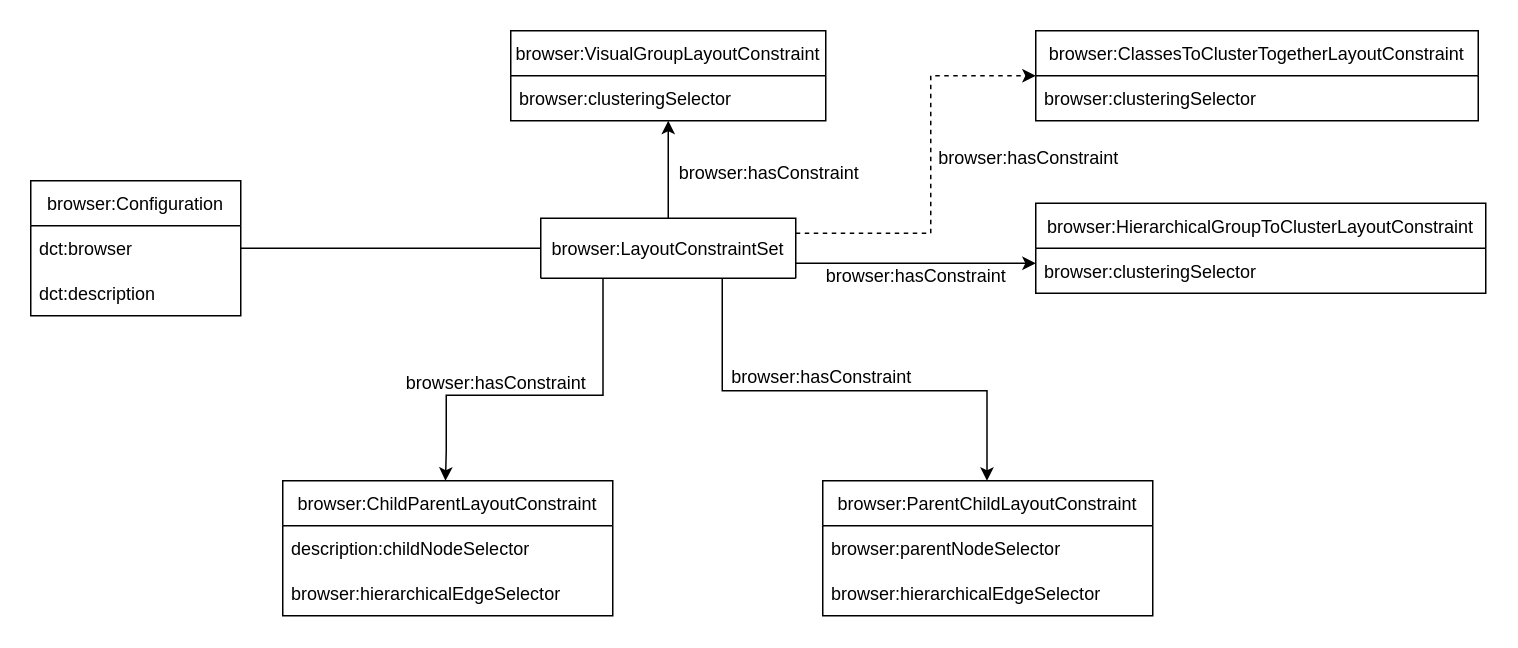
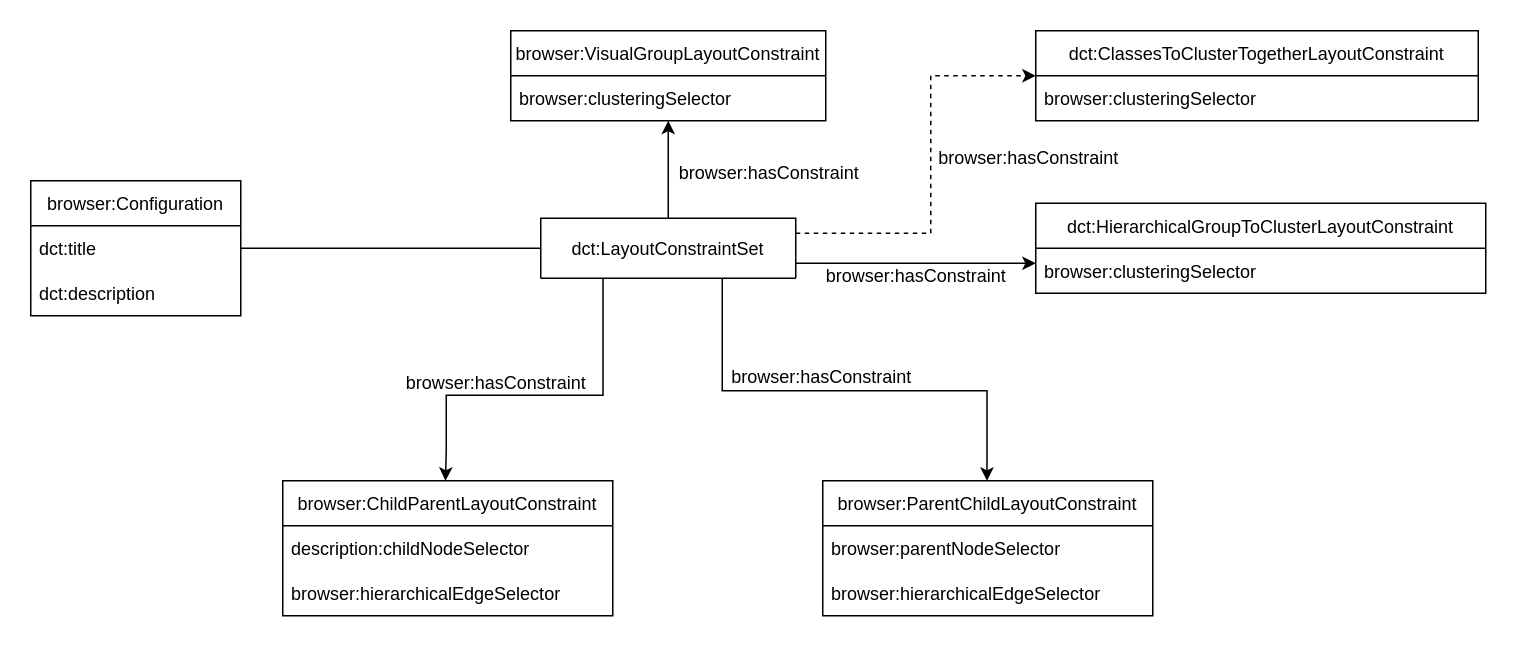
  <mxCell id="0" />
  <mxCell id="1" parent="0" />
  <mxCell id="2" value="browser:Configuration" style="swimlane;fontStyle=0;childLayout=stackLayout;horizontal=1;startSize=30;horizontalStack=0;resizeParent=1;resizeParentMax=0;resizeLast=0;collapsible=1;marginBottom=0;" parent="1" vertex="1"><mxGeometry x="20" y="120" width="140" height="90" as="geometry" /></mxCell>
- <mxCell id="3" value="dct:browser" style="text;strokeColor=none;fillColor=none;align=left;verticalAlign=middle;spacingLeft=4;spacingRight=4;overflow=hidden;points=[[0,0.5],[1,0.5]];portConstraint=eastwest;rotatable=0;" parent="2" vertex="1"><mxGeometry y="30" width="140" height="30" as="geometry" /></mxCell>
+ <mxCell id="3" value="dct:title" style="text;strokeColor=none;fillColor=none;align=left;verticalAlign=middle;spacingLeft=4;spacingRight=4;overflow=hidden;points=[[0,0.5],[1,0.5]];portConstraint=eastwest;rotatable=0;" parent="2" vertex="1"><mxGeometry y="30" width="140" height="30" as="geometry" /></mxCell>
  <mxCell id="4" value="dct:description" style="text;strokeColor=none;fillColor=none;align=left;verticalAlign=middle;spacingLeft=4;spacingRight=4;overflow=hidden;points=[[0,0.5],[1,0.5]];portConstraint=eastwest;rotatable=0;" parent="2" vertex="1"><mxGeometry y="60" width="140" height="30" as="geometry" /></mxCell>
  <mxCell id="5" style="edgeStyle=orthogonalEdgeStyle;rounded=0;orthogonalLoop=1;jettySize=auto;html=1;exitX=0.5;exitY=0;exitDx=0;exitDy=0;" parent="1" source="8" edge="1"><mxGeometry relative="1" as="geometry"><mxPoint x="445" y="80" as="targetPoint" /></mxGeometry></mxCell>
  <mxCell id="6" style="edgeStyle=orthogonalEdgeStyle;rounded=0;orthogonalLoop=1;jettySize=auto;html=1;exitX=1;exitY=0.5;exitDx=0;exitDy=0;entryX=0;entryY=0.5;entryDx=0;entryDy=0;" parent="1" edge="1"><mxGeometry relative="1" as="geometry"><mxPoint x="530" y="175" as="sourcePoint" /><mxPoint x="690" y="175" as="targetPoint" /></mxGeometry></mxCell>
  <mxCell id="7" style="edgeStyle=orthogonalEdgeStyle;rounded=0;orthogonalLoop=1;jettySize=auto;html=1;exitX=1;exitY=0.25;exitDx=0;exitDy=0;dashed=1;" parent="1" source="8" target="16" edge="1"><mxGeometry relative="1" as="geometry"><Array as="points"><mxPoint x="620" y="155" /><mxPoint x="620" y="50" /></Array></mxGeometry></mxCell>
- <mxCell id="8" value="browser:LayoutConstraintSet" style="swimlane;fontStyle=0;childLayout=stackLayout;horizontal=1;startSize=60;horizontalStack=0;resizeParent=1;resizeParentMax=0;resizeLast=0;collapsible=1;marginBottom=0;" parent="1" vertex="1"><mxGeometry x="360" y="145" width="170" height="40" as="geometry"><mxRectangle x="290" y="120" width="200" height="30" as="alternateBounds" /></mxGeometry></mxCell>
+ <mxCell id="8" value="dct:LayoutConstraintSet" style="swimlane;fontStyle=0;childLayout=stackLayout;horizontal=1;startSize=60;horizontalStack=0;resizeParent=1;resizeParentMax=0;resizeLast=0;collapsible=1;marginBottom=0;" parent="1" vertex="1"><mxGeometry x="360" y="145" width="170" height="40" as="geometry"><mxRectangle x="290" y="120" width="200" height="30" as="alternateBounds" /></mxGeometry></mxCell>
  <mxCell id="9" style="edgeStyle=orthogonalEdgeStyle;rounded=0;orthogonalLoop=1;jettySize=auto;html=1;entryX=0;entryY=0.5;entryDx=0;entryDy=0;endArrow=none;" parent="1" source="3" target="8" edge="1"><mxGeometry relative="1" as="geometry"><mxPoint x="260" y="165" as="targetPoint" /></mxGeometry></mxCell>
  <mxCell id="10" value="browser:VisualGroupLayoutConstraint" style="swimlane;fontStyle=0;childLayout=stackLayout;horizontal=1;startSize=30;horizontalStack=0;resizeParent=1;resizeParentMax=0;resizeLast=0;collapsible=1;marginBottom=0;" parent="1" vertex="1"><mxGeometry x="340" y="20" width="210" height="60" as="geometry" /></mxCell>
  <mxCell id="11" value="browser:clusteringSelector" style="text;strokeColor=none;fillColor=none;align=left;verticalAlign=middle;spacingLeft=4;spacingRight=4;overflow=hidden;points=[[0,0.5],[1,0.5]];portConstraint=eastwest;rotatable=0;" parent="10" vertex="1"><mxGeometry y="30" width="210" height="30" as="geometry" /></mxCell>
  <mxCell id="12" value="browser:hasConstraint" style="text;html=1;align=center;verticalAlign=middle;resizable=0;points=[];autosize=1;strokeColor=none;fillColor=none;" parent="1" vertex="1"><mxGeometry x="442" y="100" width="140" height="30" as="geometry" /></mxCell>
- <mxCell id="13" value="browser:HierarchicalGroupToClusterLayoutConstraint" style="swimlane;fontStyle=0;childLayout=stackLayout;horizontal=1;startSize=30;horizontalStack=0;resizeParent=1;resizeParentMax=0;resizeLast=0;collapsible=1;marginBottom=0;" parent="1" vertex="1"><mxGeometry x="690" y="135" width="300" height="60" as="geometry" /></mxCell>
+ <mxCell id="13" value="dct:HierarchicalGroupToClusterLayoutConstraint" style="swimlane;fontStyle=0;childLayout=stackLayout;horizontal=1;startSize=30;horizontalStack=0;resizeParent=1;resizeParentMax=0;resizeLast=0;collapsible=1;marginBottom=0;" parent="1" vertex="1"><mxGeometry x="690" y="135" width="300" height="60" as="geometry" /></mxCell>
  <mxCell id="14" value="browser:clusteringSelector" style="text;strokeColor=none;fillColor=none;align=left;verticalAlign=middle;spacingLeft=4;spacingRight=4;overflow=hidden;points=[[0,0.5],[1,0.5]];portConstraint=eastwest;rotatable=0;" parent="13" vertex="1"><mxGeometry y="30" width="300" height="30" as="geometry" /></mxCell>
  <mxCell id="15" value="browser:hasConstraint" style="text;html=1;align=center;verticalAlign=middle;resizable=0;points=[];autosize=1;strokeColor=none;fillColor=none;" parent="1" vertex="1"><mxGeometry x="540" y="169" width="140" height="30" as="geometry" /></mxCell>
- <mxCell id="16" value="browser:ClassesToClusterTogetherLayoutConstraint" style="swimlane;fontStyle=0;childLayout=stackLayout;horizontal=1;startSize=30;horizontalStack=0;resizeParent=1;resizeParentMax=0;resizeLast=0;collapsible=1;marginBottom=0;" parent="1" vertex="1"><mxGeometry x="690" y="20" width="295" height="60" as="geometry" /></mxCell>
+ <mxCell id="16" value="dct:ClassesToClusterTogetherLayoutConstraint" style="swimlane;fontStyle=0;childLayout=stackLayout;horizontal=1;startSize=30;horizontalStack=0;resizeParent=1;resizeParentMax=0;resizeLast=0;collapsible=1;marginBottom=0;" parent="1" vertex="1"><mxGeometry x="690" y="20" width="295" height="60" as="geometry" /></mxCell>
  <mxCell id="17" value="browser:clusteringSelector" style="text;strokeColor=none;fillColor=none;align=left;verticalAlign=middle;spacingLeft=4;spacingRight=4;overflow=hidden;points=[[0,0.5],[1,0.5]];portConstraint=eastwest;rotatable=0;" parent="16" vertex="1"><mxGeometry y="30" width="295" height="30" as="geometry" /></mxCell>
  <mxCell id="18" value="browser:hasConstraint" style="text;html=1;align=center;verticalAlign=middle;resizable=0;points=[];autosize=1;strokeColor=none;fillColor=none;" parent="1" vertex="1"><mxGeometry x="615" y="90" width="140" height="30" as="geometry" /></mxCell>
  <mxCell id="19" style="edgeStyle=orthogonalEdgeStyle;rounded=0;orthogonalLoop=1;jettySize=auto;html=1;exitX=0.25;exitY=1;exitDx=0;exitDy=0;entryX=0.5;entryY=0;entryDx=0;entryDy=0;" parent="1" edge="1"><mxGeometry relative="1" as="geometry"><mxPoint x="401.5" y="185" as="sourcePoint" /><mxPoint x="296.5" y="320" as="targetPoint" /><Array as="points"><mxPoint x="401" y="263" /><mxPoint x="297" y="263" /><mxPoint x="297" y="300" /></Array></mxGeometry></mxCell>
  <mxCell id="20" value="browser:hasConstraint" style="text;html=1;align=center;verticalAlign=middle;resizable=0;points=[];autosize=1;strokeColor=none;fillColor=none;" parent="1" vertex="1"><mxGeometry x="260" y="240" width="140" height="30" as="geometry" /></mxCell>
  <mxCell id="21" style="edgeStyle=orthogonalEdgeStyle;rounded=0;orthogonalLoop=1;jettySize=auto;html=1;entryX=0.5;entryY=0;entryDx=0;entryDy=0;" parent="1" edge="1"><mxGeometry relative="1" as="geometry"><mxPoint x="481" y="185" as="sourcePoint" /><mxPoint x="657.5" y="320" as="targetPoint" /><Array as="points"><mxPoint x="481" y="260" /><mxPoint x="658" y="260" /></Array></mxGeometry></mxCell>
  <mxCell id="22" value="browser:hasConstraint" style="text;html=1;align=center;verticalAlign=middle;resizable=0;points=[];autosize=1;strokeColor=none;fillColor=none;" parent="1" vertex="1"><mxGeometry x="477" y="236" width="140" height="30" as="geometry" /></mxCell>
  <mxCell id="23" value="browser:ParentChildLayoutConstraint" style="swimlane;fontStyle=0;childLayout=stackLayout;horizontal=1;startSize=30;horizontalStack=0;resizeParent=1;resizeParentMax=0;resizeLast=0;collapsible=1;marginBottom=0;" vertex="1" parent="1"><mxGeometry x="548" y="320" width="220" height="90" as="geometry" /></mxCell>
  <mxCell id="24" value="browser:parentNodeSelector" style="text;strokeColor=none;fillColor=none;align=left;verticalAlign=middle;spacingLeft=4;spacingRight=4;overflow=hidden;points=[[0,0.5],[1,0.5]];portConstraint=eastwest;rotatable=0;" vertex="1" parent="23"><mxGeometry y="30" width="220" height="30" as="geometry" /></mxCell>
  <mxCell id="25" value="browser:hierarchicalEdgeSelector" style="text;strokeColor=none;fillColor=none;align=left;verticalAlign=middle;spacingLeft=4;spacingRight=4;overflow=hidden;points=[[0,0.5],[1,0.5]];portConstraint=eastwest;rotatable=0;" vertex="1" parent="23"><mxGeometry y="60" width="220" height="30" as="geometry" /></mxCell>
  <mxCell id="26" value="browser:ChildParentLayoutConstraint" style="swimlane;fontStyle=0;childLayout=stackLayout;horizontal=1;startSize=30;horizontalStack=0;resizeParent=1;resizeParentMax=0;resizeLast=0;collapsible=1;marginBottom=0;" vertex="1" parent="1"><mxGeometry x="188" y="320" width="220" height="90" as="geometry" /></mxCell>
  <mxCell id="27" value="description:childNodeSelector" style="text;strokeColor=none;fillColor=none;align=left;verticalAlign=middle;spacingLeft=4;spacingRight=4;overflow=hidden;points=[[0,0.5],[1,0.5]];portConstraint=eastwest;rotatable=0;" vertex="1" parent="26"><mxGeometry y="30" width="220" height="30" as="geometry" /></mxCell>
  <mxCell id="28" value="browser:hierarchicalEdgeSelector" style="text;strokeColor=none;fillColor=none;align=left;verticalAlign=middle;spacingLeft=4;spacingRight=4;overflow=hidden;points=[[0,0.5],[1,0.5]];portConstraint=eastwest;rotatable=0;" vertex="1" parent="26"><mxGeometry y="60" width="220" height="30" as="geometry" /></mxCell>
